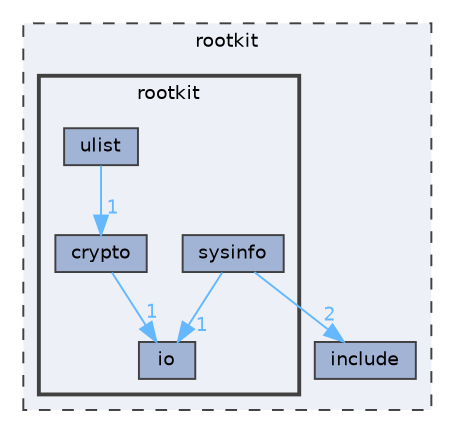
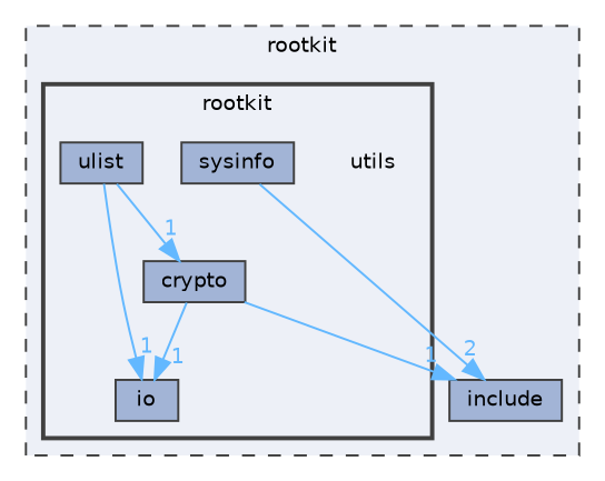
  digraph {
    compound=true
    node [fontname=Helvetica fontsize=10 shape=box color=grey25 fillcolor="#a2b4d6" style=filled]
    edge [color=steelblue1 fontcolor=steelblue1 fontname=Helvetica fontsize=10 headlabel=1 labeldistance=1.5 labelfontname=Helvetica labelfontsize=10]
+   n1 [height=0.2 label=utils shape=plaintext width=0.4 color="" fillcolor="" style=""]
    n2 [height=0.2 label=crypto width=0.4]
    n3 [height=0.2 label=io width=0.4]
    n4 [height=0.2 label=sysinfo width=0.4]
    n5 [height=0.2 label=ulist width=0.4]
    n6 [height=0.2 label=include width=0.4]
    subgraph cluster_1 {
      bgcolor="#edf0f7"
      fontname=Helvetica
      fontsize=10
      label=rootkit
      pencolor=grey25
      style="filled,dashed"
      n6
      subgraph cluster_2 {
        bgcolor="#edf0f7"
        fontname=Helvetica
        fontsize=10
        label=rootkit
        pencolor=grey25
        style="filled,bold"
+       n1
        n2
        n3
        n4
        n5
      }
    }
    n2 -> n3
+   n2 -> n6
    n4 -> n6 [headlabel=2]
    n5 -> n2
-   n4 -> n3
+   n5 -> n3
  }
